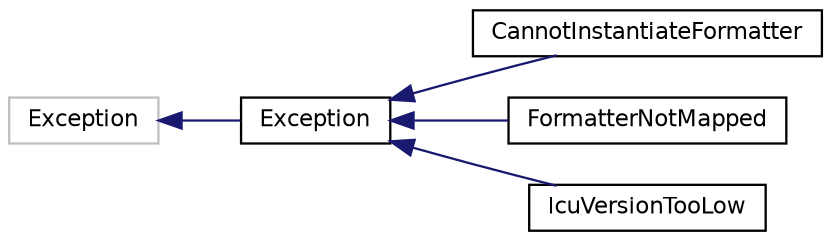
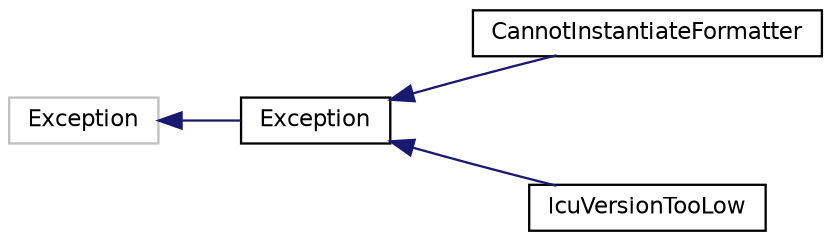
  digraph {
    rankdir=LR
    node [color=black fillcolor=white fontname=Helvetica fontsize=10 shape=record style=filled]
    edge [color=midnightblue dir=back fontname=Helvetica fontsize=10 labelfontname=Helvetica labelfontsize=10 style=solid]
    n1 [color=grey75 height=0.2 label=Exception width=0.4]
    n2 [height=0.2 label=Exception width=0.4]
    n3 [height=0.2 label=CannotInstantiateFormatter width=0.4]
-   n4 [height=0.2 label=FormatterNotMapped width=0.4]
    n5 [height=0.2 label=IcuVersionTooLow width=0.4]
    n1 -> n2
    n2 -> n3
-   n2 -> n4
    n2 -> n5
  }
